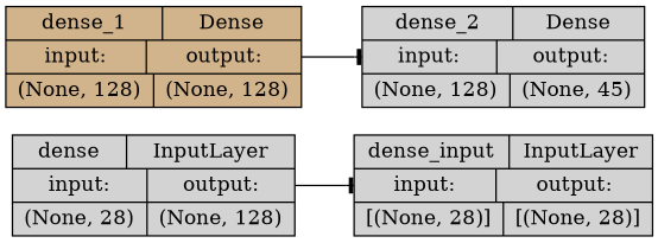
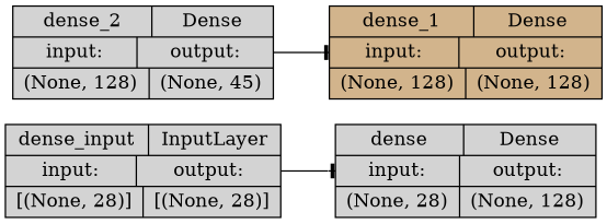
  digraph {
    concentrate=True
    rankdir=LR
    node [fillcolor=lightgrey shape=record style=filled]
    edge [arrowhead=tee]
    n1 [label="{dense_input|InputLayer}|{input:|output:}|{{[(None, 28)]}|{[(None, 28)]}}"]
-   n2 [label="{dense|InputLayer}|{input:|output:}|{{(None, 28)}|{(None, 128)}}"]
+   n2 [label="{dense|Dense}|{input:|output:}|{{(None, 28)}|{(None, 128)}}"]
    n3 [fillcolor=tan label="{dense_1|Dense}|{input:|output:}|{{(None, 128)}|{(None, 128)}}"]
    n4 [label="{dense_2|Dense}|{input:|output:}|{{(None, 128)}|{(None, 45)}}"]
-   n2 -> n1
-   n3 -> n4
+   n1 -> n2
+   n4 -> n3
  }
